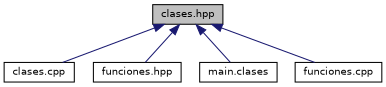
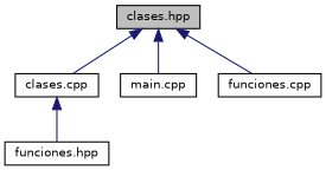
  digraph {
    node [color=black fillcolor=white fontname=Helvetica fontsize=10 shape=record style=filled]
    edge [color=midnightblue dir=back fontname=Helvetica fontsize=10 labelfontname=Helvetica labelfontsize=10 style=solid]
    n1 [fillcolor=grey75 fontcolor=black height=0.2 label="clases.hpp" width=0.4]
    n2 [height=0.2 label="clases.cpp" width=0.4]
    n3 [height=0.2 label="funciones.hpp" width=0.4]
-   n4 [height=0.2 label="main.clases" width=0.4]
+   n4 [height=0.2 label="main.cpp" width=0.4]
    n5 [height=0.2 label="funciones.cpp" width=0.4]
    n1 -> n2
-   n1 -> n3
+   n2 -> n3
    n1 -> n4
    n1 -> n5
  }
